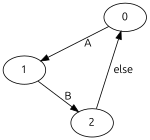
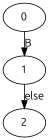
  digraph {
    fontname=Ubuntu
    nodesep=1
    ranksep=0.2
    node [fontname=Ubuntu]
    edge [fontname=Ubuntu]
    n1 [label=0]
    n2 [label=1]
    n3 [label=2]
-   n1 -> n2 [label=A]
-   n2 -> n3 [label=B]
-   n3 -> n1 [label=else]
+   n1 -> n2 [label=B]
+   n2 -> n3 [label=else]
  }
